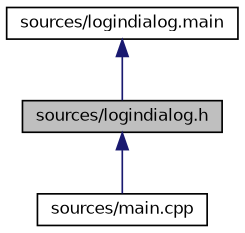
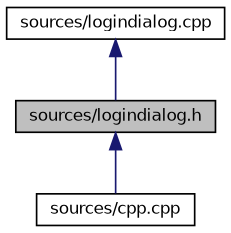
  digraph {
    node [color=black fillcolor=white fontname=Helvetica fontsize=10 shape=record style=filled]
    edge [color=midnightblue dir=back fontname=Helvetica fontsize=10 labelfontname=Helvetica labelfontsize=10 style=solid]
    n1 [fillcolor=grey75 fontcolor=black height=0.2 label="sources/logindialog.h" width=0.4]
-   n2 [height=0.2 label="sources/main.cpp" width=0.4]
-   n3 [height=0.2 label="sources/logindialog.main" width=0.4]
+   n2 [height=0.2 label="sources/cpp.cpp" width=0.4]
+   n3 [height=0.2 label="sources/logindialog.cpp" width=0.4]
    n1 -> n2
    n3 -> n1
  }
